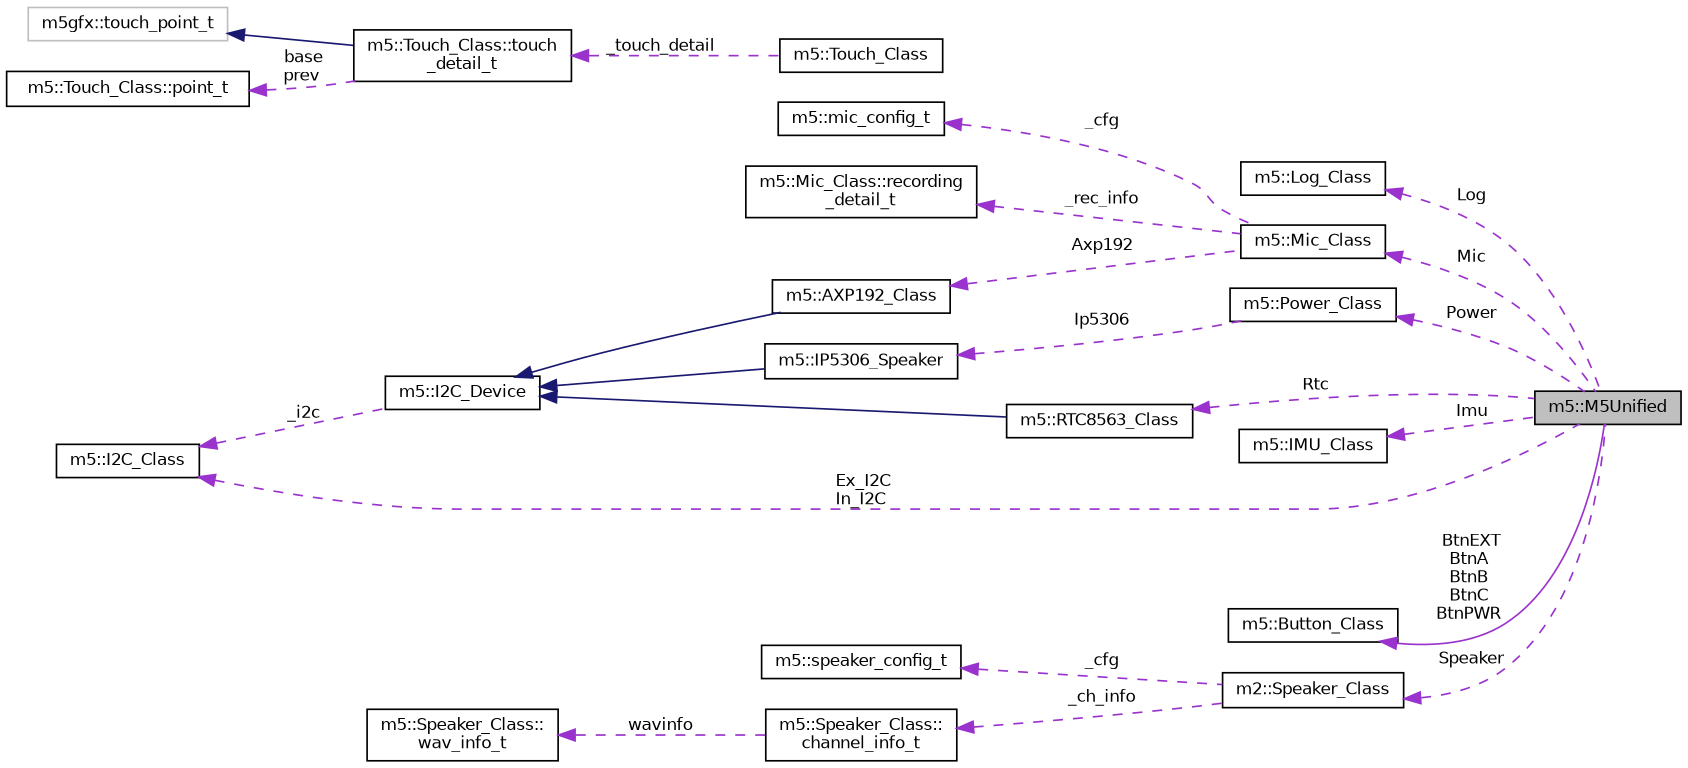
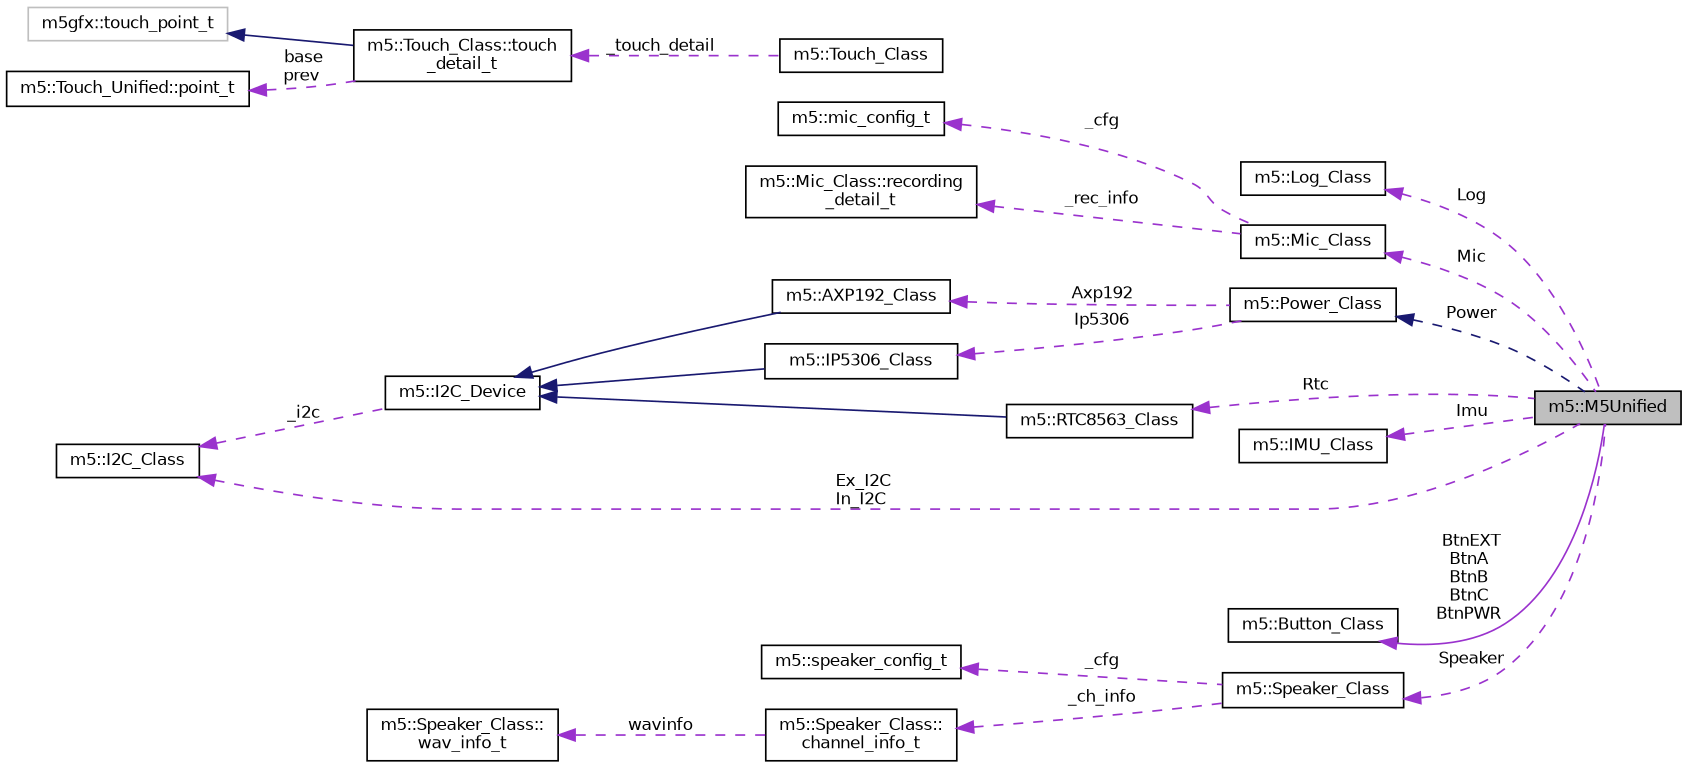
  digraph {
    rankdir=LR
    node [color=black fillcolor=white fontname=Helvetica fontsize=10 shape=record style=filled]
    edge [color=darkorchid3 dir=back fontname=Helvetica fontsize=10 labelfontname=Helvetica labelfontsize=10 style=dashed]
    n1 [fillcolor=grey75 fontcolor=black height=0.2 label="m5::M5Unified" width=0.4]
    n2 [height=0.2 label="m5::Log_Class" width=0.4]
    n3 [height=0.2 label="m5::Touch_Class" width=0.4]
    n4 [height=0.2 label="m5::Touch_Class::touch\l_detail_t" width=0.4]
    n5 [color=grey75 height=0.2 label="m5gfx::touch_point_t" width=0.4]
-   n6 [height=0.2 label="m5::Touch_Class::point_t" width=0.4]
+   n6 [height=0.2 label="m5::Touch_Unified::point_t" width=0.4]
    n7 [height=0.2 label="m5::Mic_Class" width=0.4]
    n8 [height=0.2 label="m5::mic_config_t" width=0.4]
    n9 [height=0.2 label="m5::Mic_Class::recording\l_detail_t" width=0.4]
    n10 [height=0.2 label="m5::I2C_Class" width=0.4]
    n11 [height=0.2 label="m5::I2C_Device" width=0.4]
-   n12 [height=0.2 label="m5::IP5306_Speaker" width=0.4]
+   n12 [height=0.2 label="m5::IP5306_Class" width=0.4]
    n13 [height=0.2 label="m5::AXP192_Class" width=0.4]
    n14 [height=0.2 label="m5::RTC8563_Class" width=0.4]
    n15 [height=0.2 label="m5::IMU_Class" width=0.4]
    n16 [height=0.2 label="m5::Power_Class" width=0.4]
    n17 [height=0.2 label="m5::Button_Class" width=0.4]
-   n18 [height=0.2 label="m2::Speaker_Class" width=0.4]
+   n18 [height=0.2 label="m5::Speaker_Class" width=0.4]
    n19 [height=0.2 label="m5::Speaker_Class::\lchannel_info_t" width=0.4]
    n20 [height=0.2 label="m5::Speaker_Class::\lwav_info_t" width=0.4]
    n21 [height=0.2 label="m5::speaker_config_t" width=0.4]
    n2 -> n1 [label=" Log"]
    n4 -> n3 [label=" _touch_detail"]
    n5 -> n4 [color=midnightblue style=solid]
    n6 -> n4 [label=" base\nprev"]
    n7 -> n1 [label=" Mic"]
    n8 -> n7 [label=" _cfg"]
    n9 -> n7 [label=" _rec_info"]
    n10 -> n1 [label=" Ex_I2C\nIn_I2C"]
    n10 -> n11 [label=" _i2c"]
    n11 -> n12 [color=midnightblue style=solid]
    n11 -> n13 [color=midnightblue style=solid]
    n11 -> n14 [color=midnightblue style=solid]
    n12 -> n16 [label=" Ip5306"]
-   n13 -> n7 [label=" Axp192"]
+   n13 -> n16 [label=" Axp192"]
    n14 -> n1 [label=" Rtc"]
    n15 -> n1 [label=" Imu"]
-   n16 -> n1 [label=" Power"]
+   n16 -> n1 [color=midnightblue label=" Power"]
    n17 -> n1 [label=" BtnEXT\nBtnA\nBtnB\nBtnC\nBtnPWR" style=solid]
    n18 -> n1 [label=" Speaker"]
    n19 -> n18 [label=" _ch_info"]
    n20 -> n19 [label=" wavinfo"]
    n21 -> n18 [label=" _cfg"]
  }
